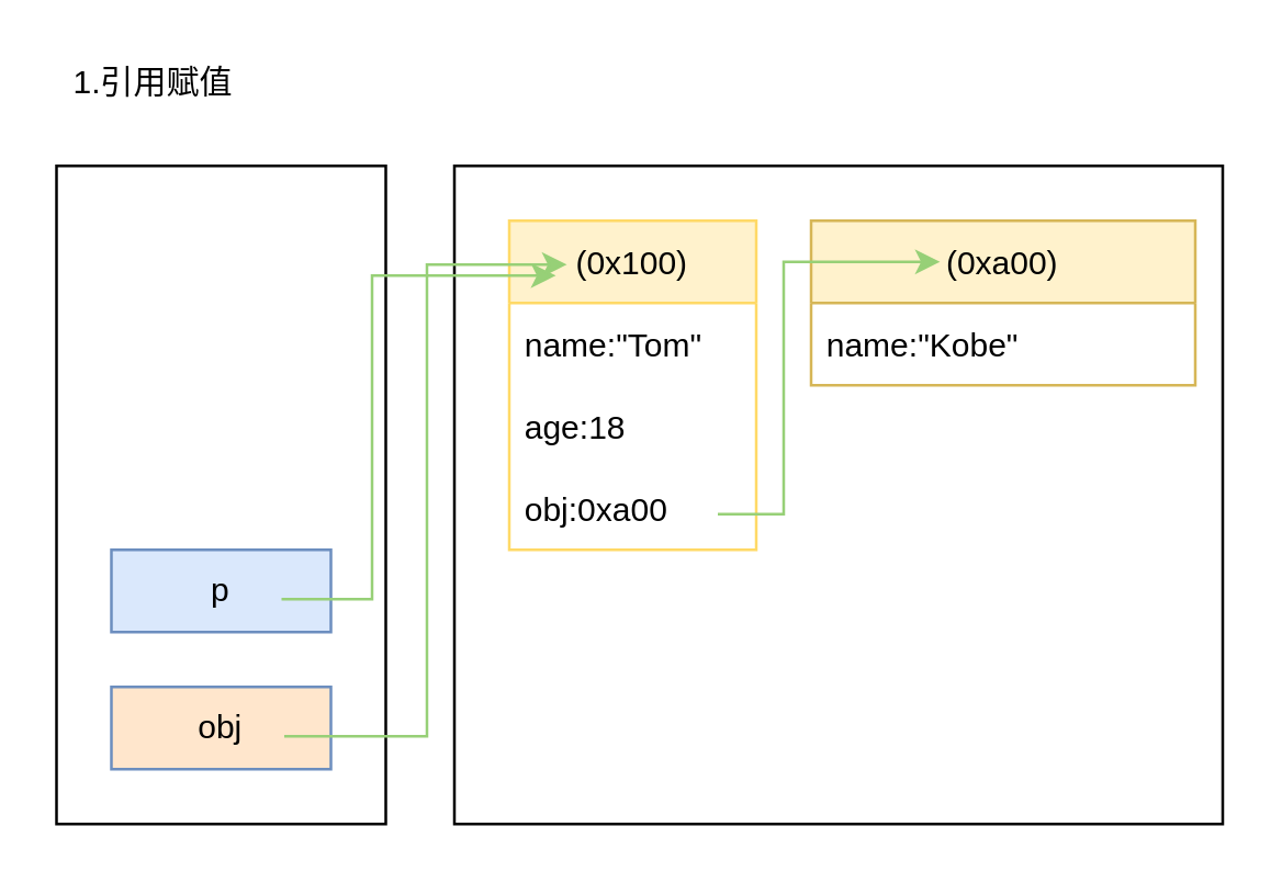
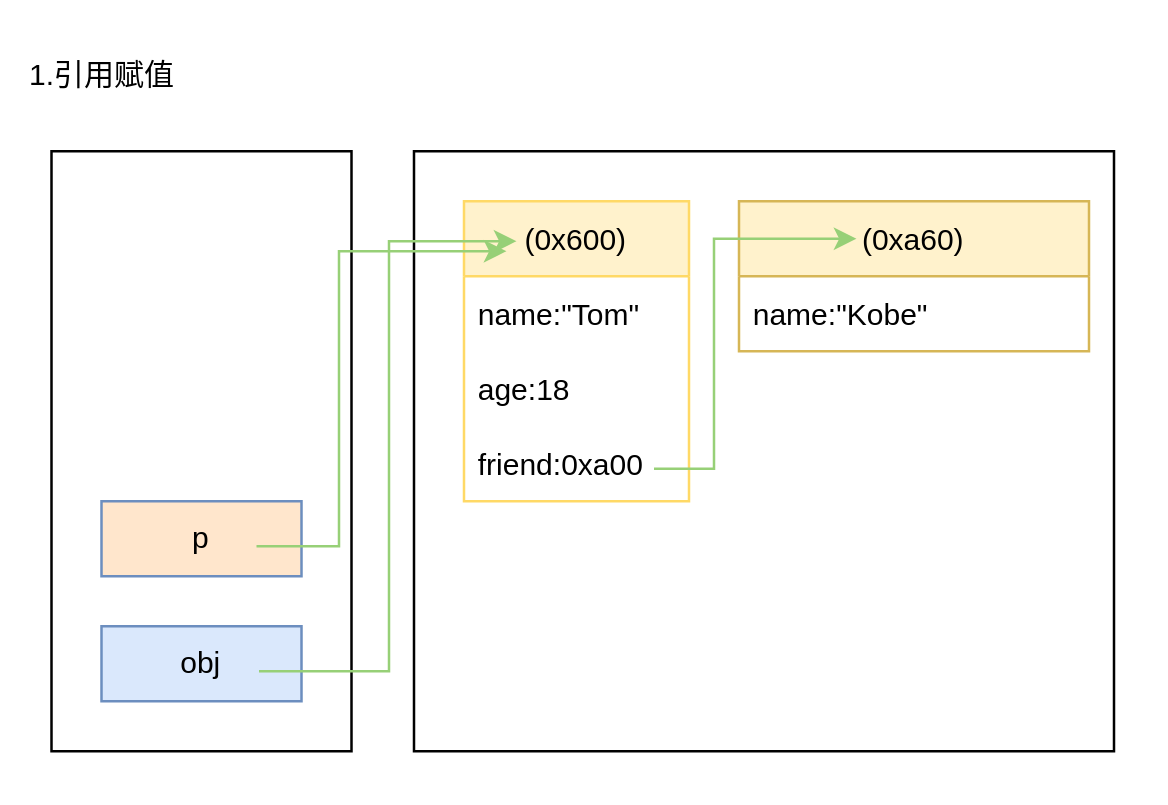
  <mxCell id="0" />
  <mxCell id="1" parent="0" />
- <mxCell id="2" value="1.引用赋值&lt;br&gt;" style="text;html=1;align=center;verticalAlign=middle;resizable=0;points=[];autosize=1;strokeColor=none;fillColor=none;" parent="1" vertex="1"><mxGeometry x="20" y="20" width="70" height="20" as="geometry" /></mxCell>
+ <mxCell id="2" value="1.引用赋值&lt;br&gt;" style="text;html=1;align=center;verticalAlign=middle;resizable=0;points=[];autosize=1;strokeColor=none;fillColor=none;" parent="1" vertex="1"><mxGeometry x="5" y="20" width="70" height="20" as="geometry" /></mxCell>
  <mxCell id="3" value="" style="rounded=0;whiteSpace=wrap;html=1;" parent="1" vertex="1"><mxGeometry x="20" y="60" width="120" height="240" as="geometry" /></mxCell>
  <mxCell id="4" value="" style="rounded=0;whiteSpace=wrap;html=1;fillColor=#FFFFFF;strokeColor=#000000;" parent="1" vertex="1"><mxGeometry x="165" y="60" width="280" height="240" as="geometry" /></mxCell>
- <mxCell id="5" value="(0x100)" style="swimlane;fontStyle=0;childLayout=stackLayout;horizontal=1;startSize=30;horizontalStack=0;resizeParent=1;resizeParentMax=0;resizeLast=0;collapsible=1;marginBottom=0;fillColor=#fff2cc;strokeColor=#FFD966;fillStyle=auto;" vertex="1" parent="1"><mxGeometry x="185" y="80" width="90" height="120" as="geometry"><mxRectangle x="320" y="230" width="60" height="30" as="alternateBounds" /></mxGeometry></mxCell>
+ <mxCell id="5" value="(0x600)" style="swimlane;fontStyle=0;childLayout=stackLayout;horizontal=1;startSize=30;horizontalStack=0;resizeParent=1;resizeParentMax=0;resizeLast=0;collapsible=1;marginBottom=0;fillColor=#fff2cc;strokeColor=#FFD966;fillStyle=auto;" vertex="1" parent="1"><mxGeometry x="185" y="80" width="90" height="120" as="geometry"><mxRectangle x="320" y="230" width="60" height="30" as="alternateBounds" /></mxGeometry></mxCell>
  <mxCell id="6" value="name:&quot;Tom&quot;" style="text;strokeColor=none;fillColor=none;align=left;verticalAlign=middle;spacingLeft=4;spacingRight=4;overflow=hidden;points=[[0,0.5],[1,0.5]];portConstraint=eastwest;rotatable=0;" vertex="1" parent="5"><mxGeometry y="30" width="90" height="30" as="geometry" /></mxCell>
  <mxCell id="7" value="age:18" style="text;strokeColor=none;fillColor=none;align=left;verticalAlign=middle;spacingLeft=4;spacingRight=4;overflow=hidden;points=[[0,0.5],[1,0.5]];portConstraint=eastwest;rotatable=0;" vertex="1" parent="5"><mxGeometry y="60" width="90" height="30" as="geometry" /></mxCell>
- <mxCell id="8" value="obj:0xa00" style="text;strokeColor=none;fillColor=none;align=left;verticalAlign=middle;spacingLeft=4;spacingRight=4;overflow=hidden;points=[[0,0.5],[1,0.5]];portConstraint=eastwest;rotatable=0;" vertex="1" parent="5"><mxGeometry y="90" width="90" height="30" as="geometry" /></mxCell>
- <mxCell id="9" value="(0xa00)" style="swimlane;fontStyle=0;childLayout=stackLayout;horizontal=1;startSize=30;horizontalStack=0;resizeParent=1;resizeParentMax=0;resizeLast=0;collapsible=1;marginBottom=0;fillColor=#fff2cc;strokeColor=#d6b656;" vertex="1" parent="1"><mxGeometry x="295" y="80" width="140" height="60" as="geometry" /></mxCell>
+ <mxCell id="8" value="friend:0xa00" style="text;strokeColor=none;fillColor=none;align=left;verticalAlign=middle;spacingLeft=4;spacingRight=4;overflow=hidden;points=[[0,0.5],[1,0.5]];portConstraint=eastwest;rotatable=0;" vertex="1" parent="5"><mxGeometry y="90" width="90" height="30" as="geometry" /></mxCell>
+ <mxCell id="9" value="(0xa60)" style="swimlane;fontStyle=0;childLayout=stackLayout;horizontal=1;startSize=30;horizontalStack=0;resizeParent=1;resizeParentMax=0;resizeLast=0;collapsible=1;marginBottom=0;fillColor=#fff2cc;strokeColor=#d6b656;" vertex="1" parent="1"><mxGeometry x="295" y="80" width="140" height="60" as="geometry" /></mxCell>
  <mxCell id="10" value="name:&quot;Kobe&quot;" style="text;strokeColor=none;fillColor=none;align=left;verticalAlign=middle;spacingLeft=4;spacingRight=4;overflow=hidden;points=[[0,0.5],[1,0.5]];portConstraint=eastwest;rotatable=0;" vertex="1" parent="9"><mxGeometry y="30" width="140" height="30" as="geometry" /></mxCell>
  <mxCell id="11" value="" style="endArrow=classic;html=1;rounded=0;strokeColor=#97D077;" edge="1" parent="1"><mxGeometry width="50" height="50" relative="1" as="geometry"><mxPoint x="261" y="187" as="sourcePoint" /><mxPoint x="342" y="95" as="targetPoint" /><Array as="points"><mxPoint x="285" y="187" /><mxPoint x="285" y="95" /></Array></mxGeometry></mxCell>
- <mxCell id="12" value="p" style="rounded=0;whiteSpace=wrap;html=1;fillColor=#dae8fc;strokeColor=#6c8ebf;" vertex="1" parent="1"><mxGeometry x="40" y="200" width="80" height="30" as="geometry" /></mxCell>
- <mxCell id="13" value="obj" style="rounded=0;whiteSpace=wrap;html=1;fillColor=#ffe6cc;strokeColor=#6c8ebf;" vertex="1" parent="1"><mxGeometry x="40" y="250" width="80" height="30" as="geometry" /></mxCell>
+ <mxCell id="12" value="p" style="rounded=0;whiteSpace=wrap;html=1;fillColor=#ffe6cc;strokeColor=#6c8ebf;" vertex="1" parent="1"><mxGeometry x="40" y="200" width="80" height="30" as="geometry" /></mxCell>
+ <mxCell id="13" value="obj" style="rounded=0;whiteSpace=wrap;html=1;fillColor=#dae8fc;strokeColor=#6c8ebf;" vertex="1" parent="1"><mxGeometry x="40" y="250" width="80" height="30" as="geometry" /></mxCell>
  <mxCell id="14" value="" style="endArrow=classic;html=1;rounded=0;strokeColor=#97D077;fillColor=#fff2cc;" edge="1" parent="1"><mxGeometry width="50" height="50" relative="1" as="geometry"><mxPoint x="103" y="268" as="sourcePoint" /><mxPoint x="206" y="96" as="targetPoint" /><Array as="points"><mxPoint x="155" y="268" /><mxPoint x="155" y="96" /></Array></mxGeometry></mxCell>
  <mxCell id="15" value="" style="endArrow=classic;html=1;rounded=0;strokeColor=#97D077;" edge="1" parent="1"><mxGeometry width="50" height="50" relative="1" as="geometry"><mxPoint x="102" y="218" as="sourcePoint" /><mxPoint x="202" y="100" as="targetPoint" /><Array as="points"><mxPoint x="135" y="218" /><mxPoint x="135" y="100" /></Array></mxGeometry></mxCell>
